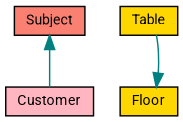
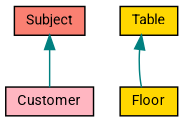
  digraph {
    fontname=Roboto
    rankdir=TB
    node [color=black fillcolor=gold fontname=Roboto fontsize=10 shape=record style=filled]
    edge [color=teal dir=back fontname=Roboto fontsize=10 labelfontname=Helvetica labelfontsize=10 style=solid]
    n1 [fillcolor=salmon height=0.2 label=Subject width=0.4]
    n2 [fillcolor=lightpink height=0.2 label=Customer width=0.4]
    n3 [height=0.2 label=Table width=0.4]
    n4 [height=0.2 label=Floor width=0.4]
    n1 -> n2
-   n4 -> n3
+   n3 -> n4
  }
